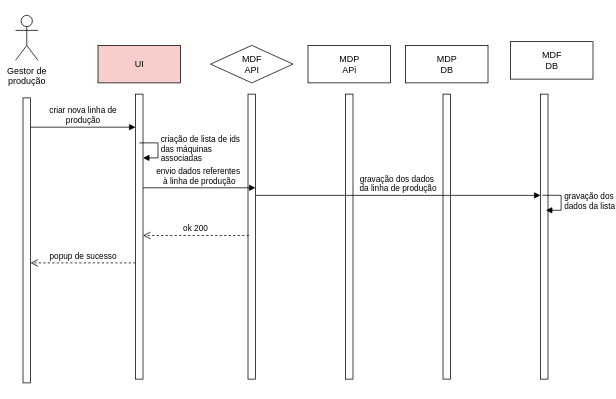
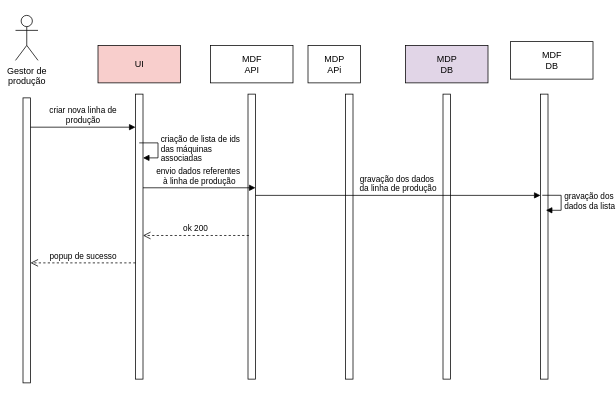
  <mxCell id="0" />
  <mxCell id="1" parent="0" />
  <mxCell id="2" value="" style="html=1;points=[];perimeter=orthogonalPerimeter;" vertex="1" parent="1"><mxGeometry x="30" y="130" width="10" height="380" as="geometry" /></mxCell>
  <mxCell id="3" value="Gestor de&lt;br&gt;produção" style="shape=umlActor;verticalLabelPosition=bottom;labelBackgroundColor=#ffffff;verticalAlign=top;html=1;" vertex="1" parent="1"><mxGeometry x="20" y="20" width="30" height="60" as="geometry" /></mxCell>
  <mxCell id="4" value="" style="html=1;points=[];perimeter=orthogonalPerimeter;" vertex="1" parent="1"><mxGeometry x="180" y="125" width="10" height="380" as="geometry" /></mxCell>
  <mxCell id="5" value="UI" style="html=1;fillColor=#f8cecc;" vertex="1" parent="1"><mxGeometry x="130" y="60" width="110" height="50" as="geometry" /></mxCell>
  <mxCell id="6" value="" style="html=1;points=[];perimeter=orthogonalPerimeter;" vertex="1" parent="1"><mxGeometry x="330" y="125" width="10" height="380" as="geometry" /></mxCell>
- <mxCell id="7" value="MDF&lt;br&gt;API" style="rhombus;html=1;" vertex="1" parent="1"><mxGeometry x="280" y="60" width="110" height="50" as="geometry" /></mxCell>
+ <mxCell id="7" value="MDF&lt;br&gt;API" style="html=1;" vertex="1" parent="1"><mxGeometry x="280" y="60" width="110" height="50" as="geometry" /></mxCell>
  <mxCell id="8" value="" style="html=1;points=[];perimeter=orthogonalPerimeter;" vertex="1" parent="1"><mxGeometry x="460" y="125" width="10" height="380" as="geometry" /></mxCell>
- <mxCell id="9" value="MDP&lt;br&gt;APi" style="html=1;" vertex="1" parent="1"><mxGeometry x="410" y="60" width="110" height="50" as="geometry" /></mxCell>
+ <mxCell id="9" value="MDP&lt;br&gt;APi" style="html=1;" vertex="1" parent="1"><mxGeometry x="410" y="60" width="70" height="50" as="geometry" /></mxCell>
  <mxCell id="10" value="criar nova linha de&lt;br&gt;produção" style="html=1;verticalAlign=bottom;endArrow=block;entryX=0;entryY=0.116;entryDx=0;entryDy=0;entryPerimeter=0;" edge="1" parent="1" source="2" target="4"><mxGeometry width="80" relative="1" as="geometry"><mxPoint x="70" y="170" as="sourcePoint" /><mxPoint x="150" y="170" as="targetPoint" /></mxGeometry></mxCell>
  <mxCell id="11" value="envio dados referentes&amp;nbsp;&lt;br&gt;à linha de produção" style="html=1;verticalAlign=bottom;endArrow=block;exitX=1;exitY=0.176;exitDx=0;exitDy=0;exitPerimeter=0;" edge="1" parent="1"><mxGeometry width="80" relative="1" as="geometry"><mxPoint x="190" y="249.88" as="sourcePoint" /><mxPoint x="340" y="249.88" as="targetPoint" /></mxGeometry></mxCell>
  <mxCell id="12" value="criação de lista de ids&lt;br&gt;das máquinas&lt;br&gt;associadas" style="edgeStyle=orthogonalEdgeStyle;html=1;align=left;spacingLeft=2;endArrow=block;rounded=0;entryX=1;entryY=0;" edge="1" parent="1"><mxGeometry relative="1" as="geometry"><mxPoint x="185" y="190" as="sourcePoint" /><Array as="points"><mxPoint x="210" y="190" /></Array><mxPoint x="190" y="210" as="targetPoint" /></mxGeometry></mxCell>
  <mxCell id="13" value="" style="html=1;points=[];perimeter=orthogonalPerimeter;" vertex="1" parent="1"><mxGeometry x="590" y="125" width="10" height="380" as="geometry" /></mxCell>
- <mxCell id="14" value="MDP&lt;br&gt;DB" style="html=1;" vertex="1" parent="1"><mxGeometry x="540" y="60" width="110" height="50" as="geometry" /></mxCell>
+ <mxCell id="14" value="MDP&lt;br&gt;DB" style="html=1;fillColor=#e1d5e7;" vertex="1" parent="1"><mxGeometry x="540" y="60" width="110" height="50" as="geometry" /></mxCell>
  <mxCell id="15" value="" style="html=1;points=[];perimeter=orthogonalPerimeter;" vertex="1" parent="1"><mxGeometry x="720" y="125" width="10" height="380" as="geometry" /></mxCell>
  <mxCell id="16" value="MDF&lt;br&gt;DB" style="html=1;" vertex="1" parent="1"><mxGeometry x="680" y="55" width="110" height="50" as="geometry" /></mxCell>
  <mxCell id="17" value="gravação dos dados&amp;nbsp;&lt;br&gt;da linha de produção" style="html=1;verticalAlign=bottom;endArrow=block;" edge="1" parent="1"><mxGeometry width="80" relative="1" as="geometry"><mxPoint x="340" y="260" as="sourcePoint" /><mxPoint x="720" y="260" as="targetPoint" /></mxGeometry></mxCell>
  <mxCell id="18" value="gravação dos&lt;br&gt;dados da lista" style="edgeStyle=orthogonalEdgeStyle;html=1;align=left;spacingLeft=2;endArrow=block;rounded=0;entryX=1;entryY=0;" edge="1" parent="1"><mxGeometry relative="1" as="geometry"><mxPoint x="722.362" y="259.862" as="sourcePoint" /><Array as="points"><mxPoint x="747.5" y="260" /></Array><mxPoint x="727.19" y="279.862" as="targetPoint" /></mxGeometry></mxCell>
  <mxCell id="19" value="ok 200" style="html=1;verticalAlign=bottom;endArrow=open;dashed=1;endSize=8;exitX=0.117;exitY=0.496;exitDx=0;exitDy=0;exitPerimeter=0;" edge="1" parent="1" source="6" target="4"><mxGeometry relative="1" as="geometry"><mxPoint x="320" y="310" as="sourcePoint" /><mxPoint x="240" y="310" as="targetPoint" /></mxGeometry></mxCell>
  <mxCell id="20" value="popup de sucesso" style="html=1;verticalAlign=bottom;endArrow=open;dashed=1;endSize=8;" edge="1" parent="1"><mxGeometry relative="1" as="geometry"><mxPoint x="180" y="350" as="sourcePoint" /><mxPoint x="40" y="350" as="targetPoint" /></mxGeometry></mxCell>
